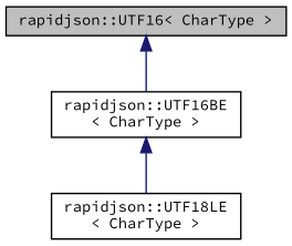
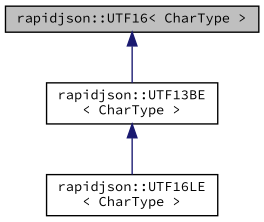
  digraph {
    fontname="Source Code Pro"
    node [color=black fillcolor=white fontname="Source Code Pro" fontsize=10 shape=record style=filled]
    edge [color=midnightblue dir=back fontname="Source Code Pro" fontsize=10 labelfontname=Helvetica labelfontsize=10 style=solid]
    n1 [fillcolor=grey75 fontcolor=black height=0.2 label="rapidjson::UTF16\< CharType \>" width=0.4]
-   n2 [height=0.2 label="rapidjson::UTF16BE\l\< CharType \>" width=0.4]
-   n3 [height=0.2 label="rapidjson::UTF18LE\l\< CharType \>" width=0.4]
+   n2 [height=0.2 label="rapidjson::UTF13BE\l\< CharType \>" width=0.4]
+   n3 [height=0.2 label="rapidjson::UTF16LE\l\< CharType \>" width=0.4]
    n1 -> n2
    n2 -> n3
  }
